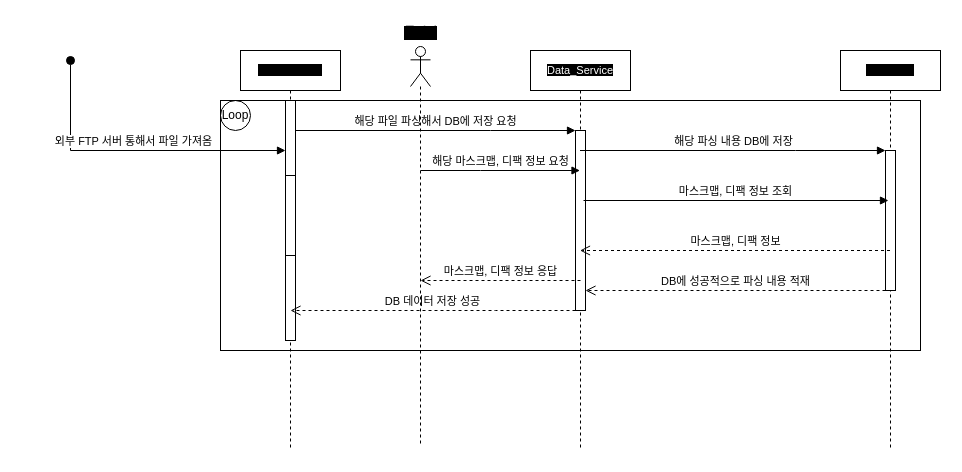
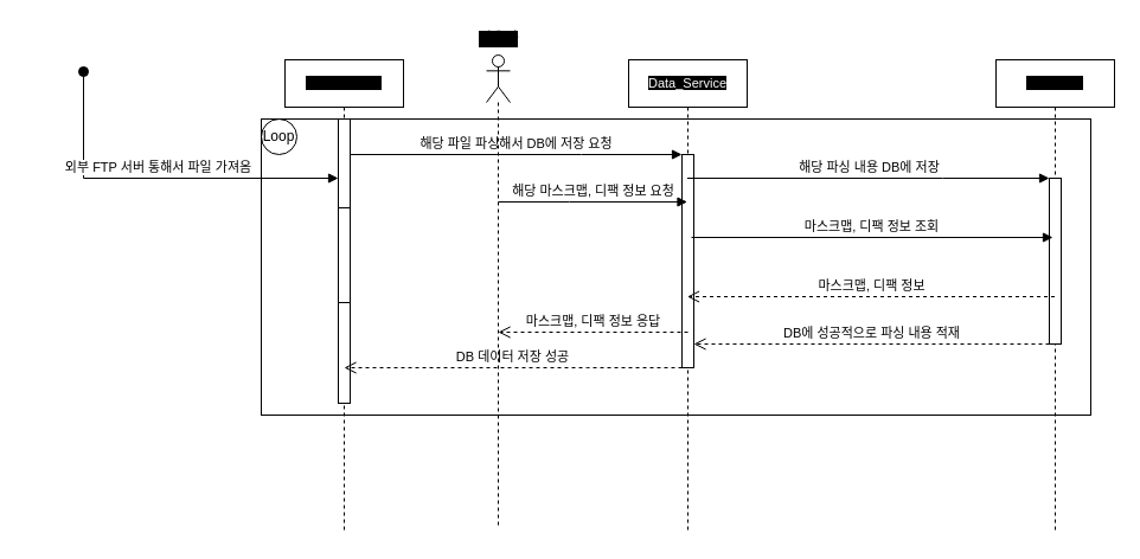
  <mxCell id="0" />
  <mxCell id="1" parent="0" />
  <mxCell id="2" value="&lt;span style=&quot;font-size: 11px; background-color: rgb(0, 0, 0);&quot;&gt;FTP_Service&lt;/span&gt;" style="shape=umlLifeline;perimeter=lifelinePerimeter;whiteSpace=wrap;html=1;container=0;dropTarget=0;collapsible=0;recursiveResize=0;outlineConnect=0;portConstraint=eastwest;newEdgeStyle={&quot;edgeStyle&quot;:&quot;elbowEdgeStyle&quot;,&quot;elbow&quot;:&quot;vertical&quot;,&quot;curved&quot;:0,&quot;rounded&quot;:0};" parent="1" vertex="1"><mxGeometry x="240" y="50" width="100" height="400" as="geometry" /></mxCell>
  <mxCell id="3" value="" style="html=1;points=[];perimeter=orthogonalPerimeter;outlineConnect=0;targetShapes=umlLifeline;portConstraint=eastwest;newEdgeStyle={&quot;edgeStyle&quot;:&quot;elbowEdgeStyle&quot;,&quot;elbow&quot;:&quot;vertical&quot;,&quot;curved&quot;:0,&quot;rounded&quot;:0};" parent="2" vertex="1"><mxGeometry x="45" y="50" width="10" height="240" as="geometry" /></mxCell>
  <mxCell id="4" value="" style="html=1;points=[];perimeter=orthogonalPerimeter;outlineConnect=0;targetShapes=umlLifeline;portConstraint=eastwest;newEdgeStyle={&quot;edgeStyle&quot;:&quot;elbowEdgeStyle&quot;,&quot;elbow&quot;:&quot;vertical&quot;,&quot;curved&quot;:0,&quot;rounded&quot;:0};" parent="2" vertex="1"><mxGeometry x="45" y="125" width="10" height="80" as="geometry" /></mxCell>
  <mxCell id="5" value="&lt;span style=&quot;font-size: 11px; background-color: rgb(0, 0, 0);&quot;&gt;&lt;font style=&quot;&quot; color=&quot;#ffffff&quot;&gt;Data_Service&lt;/font&gt;&lt;/span&gt;" style="shape=umlLifeline;perimeter=lifelinePerimeter;whiteSpace=wrap;html=1;container=0;dropTarget=0;collapsible=0;recursiveResize=0;outlineConnect=0;portConstraint=eastwest;newEdgeStyle={&quot;edgeStyle&quot;:&quot;elbowEdgeStyle&quot;,&quot;elbow&quot;:&quot;vertical&quot;,&quot;curved&quot;:0,&quot;rounded&quot;:0};" parent="1" vertex="1"><mxGeometry x="530" y="50" width="100" height="400" as="geometry" /></mxCell>
  <mxCell id="6" value="" style="html=1;points=[];perimeter=orthogonalPerimeter;outlineConnect=0;targetShapes=umlLifeline;portConstraint=eastwest;newEdgeStyle={&quot;edgeStyle&quot;:&quot;elbowEdgeStyle&quot;,&quot;elbow&quot;:&quot;vertical&quot;,&quot;curved&quot;:0,&quot;rounded&quot;:0};" parent="5" vertex="1"><mxGeometry x="45" y="80" width="10" height="180" as="geometry" /></mxCell>
  <mxCell id="7" value="해당 파일 파싱해서 DB에 저장 요청" style="html=1;verticalAlign=bottom;endArrow=block;edgeStyle=elbowEdgeStyle;elbow=vertical;curved=0;rounded=0;" parent="1" source="3" target="6" edge="1"><mxGeometry x="0.002" relative="1" as="geometry"><mxPoint x="505" y="140" as="sourcePoint" /><Array as="points"><mxPoint x="490" y="130" /></Array><mxPoint as="offset" /></mxGeometry></mxCell>
  <mxCell id="8" value="DB 데이터 저장 성공" style="html=1;verticalAlign=bottom;endArrow=open;dashed=1;endSize=8;edgeStyle=elbowEdgeStyle;elbow=vertical;curved=0;rounded=0;" parent="1" source="6" edge="1"><mxGeometry relative="1" as="geometry"><mxPoint x="290" y="310" as="targetPoint" /><Array as="points"><mxPoint x="495" y="310" /></Array><mxPoint x="570" y="310" as="sourcePoint" /></mxGeometry></mxCell>
  <mxCell id="9" value="해당 파싱 내용 DB에 저장" style="html=1;verticalAlign=bottom;endArrow=block;edgeStyle=elbowEdgeStyle;elbow=vertical;curved=0;rounded=0;" parent="1" source="5" target="11" edge="1"><mxGeometry x="0.002" relative="1" as="geometry"><mxPoint x="600" y="150" as="sourcePoint" /><Array as="points"><mxPoint x="795" y="150" /></Array><mxPoint x="880" y="150" as="targetPoint" /><mxPoint as="offset" /></mxGeometry></mxCell>
  <mxCell id="10" value="&lt;span style=&quot;font-size: 11px; background-color: rgb(0, 0, 0);&quot;&gt;Database&lt;/span&gt;" style="shape=umlLifeline;perimeter=lifelinePerimeter;whiteSpace=wrap;html=1;container=0;dropTarget=0;collapsible=0;recursiveResize=0;outlineConnect=0;portConstraint=eastwest;newEdgeStyle={&quot;edgeStyle&quot;:&quot;elbowEdgeStyle&quot;,&quot;elbow&quot;:&quot;vertical&quot;,&quot;curved&quot;:0,&quot;rounded&quot;:0};" parent="1" vertex="1"><mxGeometry x="840" y="50" width="100" height="400" as="geometry" /></mxCell>
  <mxCell id="11" value="" style="html=1;points=[];perimeter=orthogonalPerimeter;outlineConnect=0;targetShapes=umlLifeline;portConstraint=eastwest;newEdgeStyle={&quot;edgeStyle&quot;:&quot;elbowEdgeStyle&quot;,&quot;elbow&quot;:&quot;vertical&quot;,&quot;curved&quot;:0,&quot;rounded&quot;:0};" parent="10" vertex="1"><mxGeometry x="45" y="100" width="10" height="140" as="geometry" /></mxCell>
  <mxCell id="12" value="DB에 성공적으로 파싱 내용 적재" style="html=1;verticalAlign=bottom;endArrow=open;dashed=1;endSize=8;edgeStyle=elbowEdgeStyle;elbow=vertical;curved=0;rounded=0;" parent="1" edge="1"><mxGeometry relative="1" as="geometry"><mxPoint x="585" y="290" as="targetPoint" /><Array as="points"><mxPoint x="795" y="290" /></Array><mxPoint x="885" y="290" as="sourcePoint" /></mxGeometry></mxCell>
  <mxCell id="13" value="외부 FTP 서버 통해서 파일 가져옴" style="html=1;verticalAlign=bottom;startArrow=oval;endArrow=block;startSize=8;edgeStyle=elbowEdgeStyle;elbow=vertical;curved=0;rounded=0;" parent="1" target="3" edge="1"><mxGeometry relative="1" as="geometry"><mxPoint x="70" y="60" as="sourcePoint" /><mxPoint x="220" y="160" as="targetPoint" /><Array as="points"><mxPoint x="20" y="150" /></Array></mxGeometry></mxCell>
  <mxCell id="14" value="" style="rounded=0;whiteSpace=wrap;html=1;fillColor=none;" parent="1" vertex="1"><mxGeometry x="220" y="100" width="700" height="250" as="geometry" /></mxCell>
  <mxCell id="15" value="Loop" style="ellipse;whiteSpace=wrap;html=1;fillColor=none;" parent="1" vertex="1"><mxGeometry x="220" y="100" width="30" height="30" as="geometry" /></mxCell>
  <mxCell id="16" value="" style="shape=umlLifeline;perimeter=lifelinePerimeter;whiteSpace=wrap;html=1;container=1;dropTarget=0;collapsible=0;recursiveResize=0;outlineConnect=0;portConstraint=eastwest;newEdgeStyle={&quot;curved&quot;:0,&quot;rounded&quot;:0};participant=umlActor;" parent="1" vertex="1"><mxGeometry x="410" y="46" width="20" height="400" as="geometry" /></mxCell>
- <mxCell id="17" value="&lt;span style=&quot;background-color: rgb(0, 0, 0);&quot;&gt;통해서&lt;/span&gt;" style="text;align=center;fontStyle=1;verticalAlign=middle;spacingLeft=3;spacingRight=3;strokeColor=none;rotatable=0;points=[[0,0.5],[1,0.5]];portConstraint=eastwest;html=1;" parent="1" vertex="1"><mxGeometry x="380" y="20" width="80" height="26" as="geometry" /></mxCell>
+ <mxCell id="17" value="&lt;span style=&quot;background-color: rgb(0, 0, 0);&quot;&gt;사용자&lt;/span&gt;" style="text;align=center;fontStyle=1;verticalAlign=middle;spacingLeft=3;spacingRight=3;strokeColor=none;rotatable=0;points=[[0,0.5],[1,0.5]];portConstraint=eastwest;html=1;" parent="1" vertex="1"><mxGeometry x="380" y="20" width="80" height="26" as="geometry" /></mxCell>
  <mxCell id="18" value="해당 마스크맵, 디팩 정보 요청" style="html=1;verticalAlign=bottom;endArrow=block;curved=0;rounded=0;" parent="1" edge="1"><mxGeometry width="80" relative="1" as="geometry"><mxPoint x="420.024" y="170" as="sourcePoint" /><mxPoint x="579.5" y="170" as="targetPoint" /><Array as="points"><mxPoint x="480" y="170" /></Array></mxGeometry></mxCell>
  <mxCell id="19" value="마스크맵, 디팩 정보 응답" style="html=1;verticalAlign=bottom;endArrow=open;dashed=1;endSize=8;curved=0;rounded=0;" parent="1" edge="1"><mxGeometry x="0.0" relative="1" as="geometry"><mxPoint x="580" y="280" as="sourcePoint" /><mxPoint x="420.024" y="280" as="targetPoint" /><mxPoint as="offset" /></mxGeometry></mxCell>
  <mxCell id="20" value="마스크맵, 디팩 정보 조회" style="html=1;verticalAlign=bottom;endArrow=block;curved=0;rounded=0;" parent="1" edge="1"><mxGeometry width="80" relative="1" as="geometry"><mxPoint x="583.004" y="200" as="sourcePoint" /><mxPoint x="887.98" y="200" as="targetPoint" /></mxGeometry></mxCell>
  <mxCell id="21" value="마스크맵, 디팩 정보" style="html=1;verticalAlign=bottom;endArrow=open;dashed=1;endSize=8;curved=0;rounded=0;" parent="1" source="10" target="5" edge="1"><mxGeometry relative="1" as="geometry"><mxPoint x="775" y="240" as="sourcePoint" /><mxPoint x="695" y="240" as="targetPoint" /></mxGeometry></mxCell>
